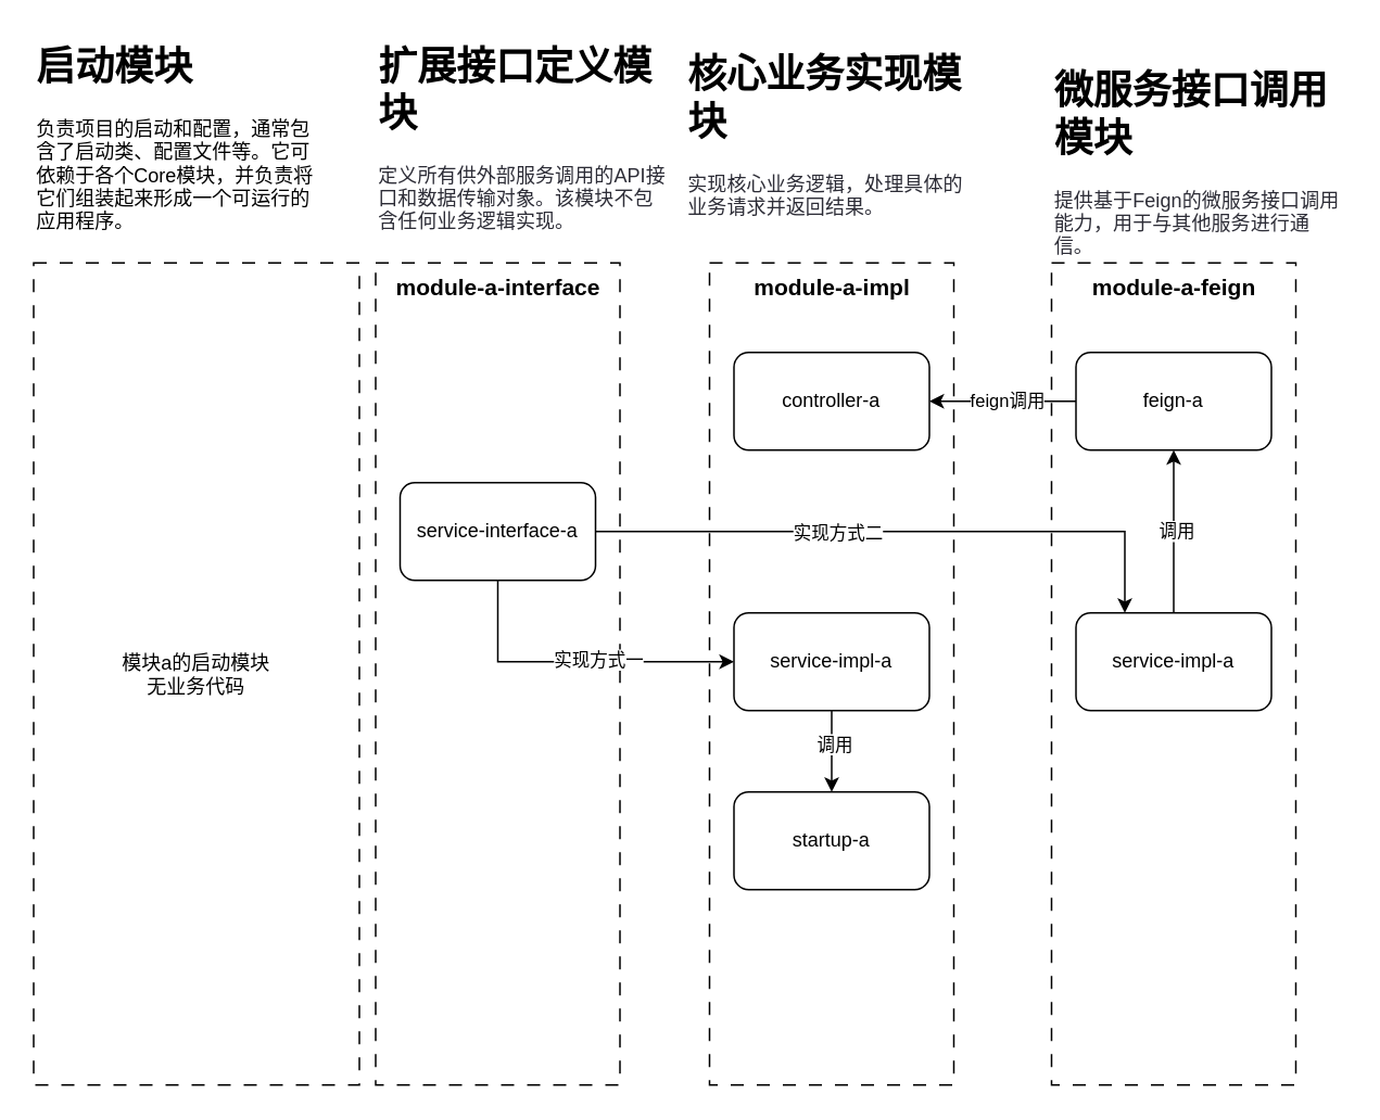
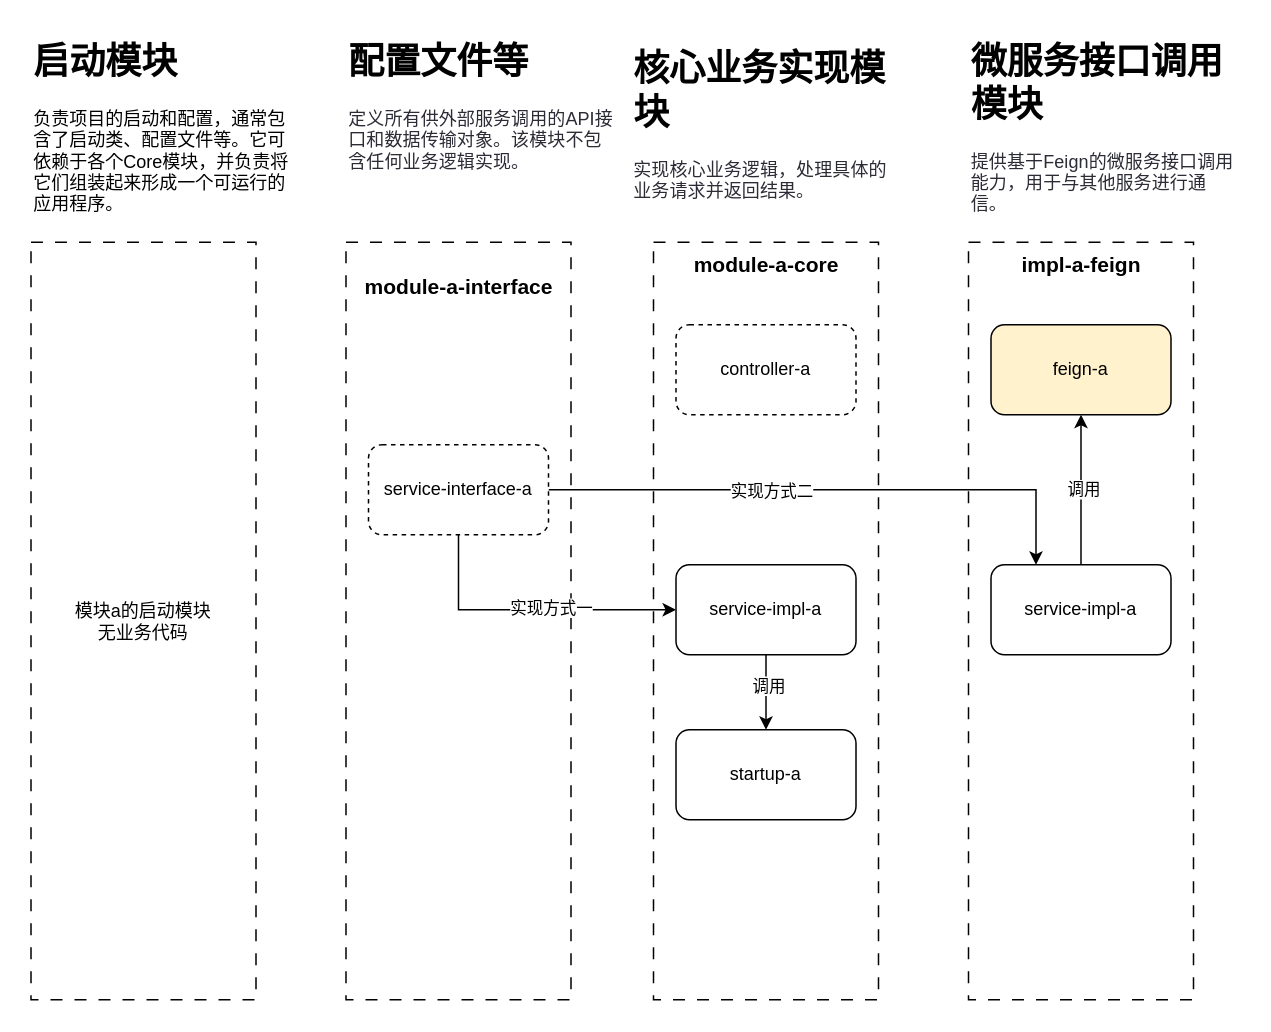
  <mxCell id="0" />
  <mxCell id="1" parent="0" />
  <mxCell id="2" value="" style="rounded=0;whiteSpace=wrap;html=1;dashed=1;dashPattern=8 8;" vertex="1" parent="1"><mxGeometry x="645" y="161" width="150" height="505" as="geometry" /></mxCell>
  <mxCell id="3" value="" style="rounded=0;whiteSpace=wrap;html=1;dashed=1;dashPattern=8 8;" vertex="1" parent="1"><mxGeometry x="435" y="161" width="150" height="505" as="geometry" /></mxCell>
  <mxCell id="4" value="" style="rounded=0;whiteSpace=wrap;html=1;dashed=1;dashPattern=8 8;" vertex="1" parent="1"><mxGeometry x="230" y="161" width="150" height="505" as="geometry" /></mxCell>
- <mxCell id="5" value="&lt;span style=&quot;background-color: transparent; color: light-dark(rgb(0, 0, 0), rgb(255, 255, 255));&quot;&gt;controller-a&lt;/span&gt;" style="rounded=1;whiteSpace=wrap;html=1;" vertex="1" parent="1"><mxGeometry x="450" y="216" width="120" height="60" as="geometry" /></mxCell>
+ <mxCell id="5" value="&lt;span style=&quot;background-color: transparent; color: light-dark(rgb(0, 0, 0), rgb(255, 255, 255));&quot;&gt;controller-a&lt;/span&gt;" style="rounded=1;whiteSpace=wrap;html=1;dashed=1;" vertex="1" parent="1"><mxGeometry x="450" y="216" width="120" height="60" as="geometry" /></mxCell>
  <mxCell id="6" style="edgeStyle=orthogonalEdgeStyle;rounded=0;orthogonalLoop=1;jettySize=auto;html=1;exitX=1;exitY=0.5;exitDx=0;exitDy=0;entryX=0.25;entryY=0;entryDx=0;entryDy=0;" edge="1" parent="1" source="10" target="20"><mxGeometry relative="1" as="geometry"><mxPoint x="510" y="376" as="targetPoint" /></mxGeometry></mxCell>
  <mxCell id="7" value="实现方式二" style="edgeLabel;html=1;align=center;verticalAlign=middle;resizable=0;points=[];" vertex="1" connectable="0" parent="6"><mxGeometry x="-0.211" relative="1" as="geometry"><mxPoint as="offset" /></mxGeometry></mxCell>
  <mxCell id="8" style="edgeStyle=orthogonalEdgeStyle;rounded=0;orthogonalLoop=1;jettySize=auto;html=1;exitX=0.5;exitY=1;exitDx=0;exitDy=0;entryX=0;entryY=0.5;entryDx=0;entryDy=0;" edge="1" parent="1" source="10" target="13"><mxGeometry relative="1" as="geometry"><Array as="points"><mxPoint x="305" y="406" /></Array></mxGeometry></mxCell>
  <mxCell id="9" value="实现方式一" style="edgeLabel;html=1;align=center;verticalAlign=middle;resizable=0;points=[];" vertex="1" connectable="0" parent="8"><mxGeometry x="0.14" y="2" relative="1" as="geometry"><mxPoint as="offset" /></mxGeometry></mxCell>
- <mxCell id="10" value="&lt;span style=&quot;background-color: transparent; color: light-dark(rgb(0, 0, 0), rgb(255, 255, 255));&quot;&gt;service-&lt;/span&gt;&lt;span style=&quot;background-color: transparent; color: light-dark(rgb(0, 0, 0), rgb(255, 255, 255));&quot;&gt;interface-a&lt;/span&gt;" style="rounded=1;whiteSpace=wrap;html=1;" vertex="1" parent="1"><mxGeometry x="245" y="296" width="120" height="60" as="geometry" /></mxCell>
+ <mxCell id="10" value="&lt;span style=&quot;background-color: transparent; color: light-dark(rgb(0, 0, 0), rgb(255, 255, 255));&quot;&gt;service-&lt;/span&gt;&lt;span style=&quot;background-color: transparent; color: light-dark(rgb(0, 0, 0), rgb(255, 255, 255));&quot;&gt;interface-a&lt;/span&gt;" style="rounded=1;whiteSpace=wrap;html=1;dashed=1;" vertex="1" parent="1"><mxGeometry x="245" y="296" width="120" height="60" as="geometry" /></mxCell>
  <mxCell id="11" style="edgeStyle=orthogonalEdgeStyle;rounded=0;orthogonalLoop=1;jettySize=auto;html=1;exitX=0.5;exitY=1;exitDx=0;exitDy=0;" edge="1" parent="1" source="13" target="23"><mxGeometry relative="1" as="geometry" /></mxCell>
  <mxCell id="12" value="调用" style="edgeLabel;html=1;align=center;verticalAlign=middle;resizable=0;points=[];" vertex="1" connectable="0" parent="11"><mxGeometry x="-0.2" y="1" relative="1" as="geometry"><mxPoint as="offset" /></mxGeometry></mxCell>
  <mxCell id="13" value="&lt;span style=&quot;background-color: transparent; color: light-dark(rgb(0, 0, 0), rgb(255, 255, 255));&quot;&gt;service-impl-a&lt;/span&gt;" style="rounded=1;whiteSpace=wrap;html=1;" vertex="1" parent="1"><mxGeometry x="450" y="376" width="120" height="60" as="geometry" /></mxCell>
- <mxCell id="14" value="&lt;b&gt;&lt;font style=&quot;font-size: 14px;&quot;&gt;module-a-interface&lt;/font&gt;&lt;/b&gt;" style="text;html=1;align=center;verticalAlign=middle;whiteSpace=wrap;rounded=0;" vertex="1" parent="1"><mxGeometry x="238.75" y="161" width="132.5" height="30" as="geometry" /></mxCell>
- <mxCell id="15" style="edgeStyle=orthogonalEdgeStyle;rounded=0;orthogonalLoop=1;jettySize=auto;html=1;exitX=0;exitY=0.5;exitDx=0;exitDy=0;" edge="1" parent="1" source="17" target="5"><mxGeometry relative="1" as="geometry" /></mxCell>
- <mxCell id="16" value="feign调用" style="edgeLabel;html=1;align=center;verticalAlign=middle;resizable=0;points=[];" vertex="1" connectable="0" parent="15"><mxGeometry x="-0.044" y="-1" relative="1" as="geometry"><mxPoint as="offset" /></mxGeometry></mxCell>
- <mxCell id="17" value="&lt;span style=&quot;background-color: transparent; color: light-dark(rgb(0, 0, 0), rgb(255, 255, 255));&quot;&gt;feign-a&lt;/span&gt;" style="rounded=1;whiteSpace=wrap;html=1;" vertex="1" parent="1"><mxGeometry x="660" y="216" width="120" height="60" as="geometry" /></mxCell>
+ <mxCell id="14" value="&lt;b&gt;&lt;font style=&quot;font-size: 14px;&quot;&gt;module-a-interface&lt;/font&gt;&lt;/b&gt;" style="text;html=1;align=center;verticalAlign=middle;whiteSpace=wrap;rounded=0;" vertex="1" parent="1"><mxGeometry x="238.75" y="176" width="132.5" height="30" as="geometry" /></mxCell>
+ <mxCell id="17" value="&lt;span style=&quot;background-color: transparent; color: light-dark(rgb(0, 0, 0), rgb(255, 255, 255));&quot;&gt;feign-a&lt;/span&gt;" style="rounded=1;whiteSpace=wrap;html=1;fillColor=#fff2cc;" vertex="1" parent="1"><mxGeometry x="660" y="216" width="120" height="60" as="geometry" /></mxCell>
  <mxCell id="18" style="edgeStyle=orthogonalEdgeStyle;rounded=0;orthogonalLoop=1;jettySize=auto;html=1;exitX=0.5;exitY=0;exitDx=0;exitDy=0;entryX=0.5;entryY=1;entryDx=0;entryDy=0;" edge="1" parent="1" source="20" target="17"><mxGeometry relative="1" as="geometry" /></mxCell>
  <mxCell id="19" value="调用" style="edgeLabel;html=1;align=center;verticalAlign=middle;resizable=0;points=[];" vertex="1" connectable="0" parent="18"><mxGeometry x="0.02" y="-1" relative="1" as="geometry"><mxPoint as="offset" /></mxGeometry></mxCell>
  <mxCell id="20" value="&lt;span style=&quot;background-color: transparent; color: light-dark(rgb(0, 0, 0), rgb(255, 255, 255));&quot;&gt;service-impl-a&lt;/span&gt;" style="rounded=1;whiteSpace=wrap;html=1;" vertex="1" parent="1"><mxGeometry x="660" y="376" width="120" height="60" as="geometry" /></mxCell>
- <mxCell id="21" value="&lt;b&gt;&lt;font style=&quot;font-size: 14px;&quot;&gt;module-a-impl&lt;/font&gt;&lt;/b&gt;" style="text;html=1;align=center;verticalAlign=middle;whiteSpace=wrap;rounded=0;" vertex="1" parent="1"><mxGeometry x="443.75" y="161" width="132.5" height="30" as="geometry" /></mxCell>
- <mxCell id="22" value="&lt;b&gt;&lt;font style=&quot;font-size: 14px;&quot;&gt;module-a-feign&lt;/font&gt;&lt;/b&gt;" style="text;html=1;align=center;verticalAlign=middle;whiteSpace=wrap;rounded=0;" vertex="1" parent="1"><mxGeometry x="653.75" y="161" width="132.5" height="30" as="geometry" /></mxCell>
+ <mxCell id="21" value="&lt;b&gt;&lt;font style=&quot;font-size: 14px;&quot;&gt;module-a-core&lt;/font&gt;&lt;/b&gt;" style="text;html=1;align=center;verticalAlign=middle;whiteSpace=wrap;rounded=0;" vertex="1" parent="1"><mxGeometry x="443.75" y="161" width="132.5" height="30" as="geometry" /></mxCell>
+ <mxCell id="22" value="&lt;b&gt;&lt;font style=&quot;font-size: 14px;&quot;&gt;impl-a-feign&lt;/font&gt;&lt;/b&gt;" style="text;html=1;align=center;verticalAlign=middle;whiteSpace=wrap;rounded=0;" vertex="1" parent="1"><mxGeometry x="653.75" y="161" width="132.5" height="30" as="geometry" /></mxCell>
  <mxCell id="23" value="&lt;span style=&quot;background-color: transparent; color: light-dark(rgb(0, 0, 0), rgb(255, 255, 255));&quot;&gt;startup-a&lt;/span&gt;" style="rounded=1;whiteSpace=wrap;html=1;" vertex="1" parent="1"><mxGeometry x="450" y="486" width="120" height="60" as="geometry" /></mxCell>
- <mxCell id="24" value="模块a的启动模块&lt;div&gt;无业务代码&lt;/div&gt;" style="rounded=0;whiteSpace=wrap;html=1;dashed=1;dashPattern=8 8;" vertex="1" parent="1"><mxGeometry x="20" y="161" width="200" height="505" as="geometry" /></mxCell>
+ <mxCell id="24" value="模块a的启动模块&lt;div&gt;无业务代码&lt;/div&gt;" style="rounded=0;whiteSpace=wrap;html=1;dashed=1;dashPattern=8 8;" vertex="1" parent="1"><mxGeometry x="20" y="161" width="150" height="505" as="geometry" /></mxCell>
  <mxCell id="25" value="&lt;h1 style=&quot;margin-top: 0px;&quot;&gt;启动模块&lt;/h1&gt;&lt;p&gt;&lt;span style=&quot;text-align: center; background-color: transparent; color: light-dark(rgb(0, 0, 0), rgb(255, 255, 255));&quot;&gt;负责项目的启动和配置，通常包含了启动类、配置文件等。它可依赖于各个Core模块，并负责将它们组装起来形成一个可运行的应用程序。&lt;/span&gt;&lt;/p&gt;" style="text;html=1;whiteSpace=wrap;overflow=hidden;rounded=0;" vertex="1" parent="1"><mxGeometry x="20" y="20" width="180" height="120" as="geometry" /></mxCell>
- <mxCell id="26" value="&lt;h1 style=&quot;margin-top: 0px;&quot;&gt;扩展接口定义模块&lt;/h1&gt;&lt;p&gt;&lt;span style=&quot;background-color: rgb(255, 255, 255); color: rgb(44, 44, 54); letter-spacing: 0.064px;&quot;&gt;&lt;font style=&quot;font-size: 12px;&quot; face=&quot;Helvetica&quot;&gt;定义所有供外部服务调用的API接口和数据传输对象。该模块不包含任何业务逻辑实现。&lt;/font&gt;&lt;/span&gt;&lt;/p&gt;" style="text;html=1;whiteSpace=wrap;overflow=hidden;rounded=0;" vertex="1" parent="1"><mxGeometry x="230" y="20" width="180" height="120" as="geometry" /></mxCell>
+ <mxCell id="26" value="&lt;h1 style=&quot;margin-top: 0px;&quot;&gt;配置文件等&lt;/h1&gt;&lt;p&gt;&lt;span style=&quot;background-color: rgb(255, 255, 255); color: rgb(44, 44, 54); letter-spacing: 0.064px;&quot;&gt;&lt;font style=&quot;font-size: 12px;&quot; face=&quot;Helvetica&quot;&gt;定义所有供外部服务调用的API接口和数据传输对象。该模块不包含任何业务逻辑实现。&lt;/font&gt;&lt;/span&gt;&lt;/p&gt;" style="text;html=1;whiteSpace=wrap;overflow=hidden;rounded=0;" vertex="1" parent="1"><mxGeometry x="230" y="20" width="180" height="120" as="geometry" /></mxCell>
  <mxCell id="27" value="&lt;h1 style=&quot;margin-top: 0px;&quot;&gt;核心业务实现模块&lt;/h1&gt;&lt;p&gt;&lt;span style=&quot;background-color: rgb(255, 255, 255); color: rgb(44, 44, 54); letter-spacing: 0.064px;&quot;&gt;&lt;font face=&quot;Helvetica&quot; style=&quot;font-size: 12px;&quot;&gt;实现核心业务逻辑，处理具体的业务请求并返回结果。&lt;/font&gt;&lt;/span&gt;&lt;/p&gt;" style="text;html=1;whiteSpace=wrap;overflow=hidden;rounded=0;" vertex="1" parent="1"><mxGeometry x="420" y="25" width="180" height="120" as="geometry" /></mxCell>
- <mxCell id="28" value="&lt;h1 style=&quot;margin-top: 0px;&quot;&gt;微服务接口调用模块&lt;/h1&gt;&lt;p&gt;&lt;span style=&quot;color: rgb(44, 44, 54); letter-spacing: 0.064px; background-color: rgb(255, 255, 255);&quot;&gt;&lt;font face=&quot;Helvetica&quot; style=&quot;font-size: 12px;&quot;&gt;提供基于Feign的微服务接口调用能力，用于与其他服务进行通信。&lt;/font&gt;&lt;/span&gt;&lt;/p&gt;" style="text;html=1;whiteSpace=wrap;overflow=hidden;rounded=0;" vertex="1" parent="1"><mxGeometry x="645" y="35" width="180" height="120" as="geometry" /></mxCell>
+ <mxCell id="28" value="&lt;h1 style=&quot;margin-top: 0px;&quot;&gt;微服务接口调用模块&lt;/h1&gt;&lt;p&gt;&lt;span style=&quot;color: rgb(44, 44, 54); letter-spacing: 0.064px; background-color: rgb(255, 255, 255);&quot;&gt;&lt;font face=&quot;Helvetica&quot; style=&quot;font-size: 12px;&quot;&gt;提供基于Feign的微服务接口调用能力，用于与其他服务进行通信。&lt;/font&gt;&lt;/span&gt;&lt;/p&gt;" style="text;html=1;whiteSpace=wrap;overflow=hidden;rounded=0;" vertex="1" parent="1"><mxGeometry x="645" y="20" width="180" height="120" as="geometry" /></mxCell>
